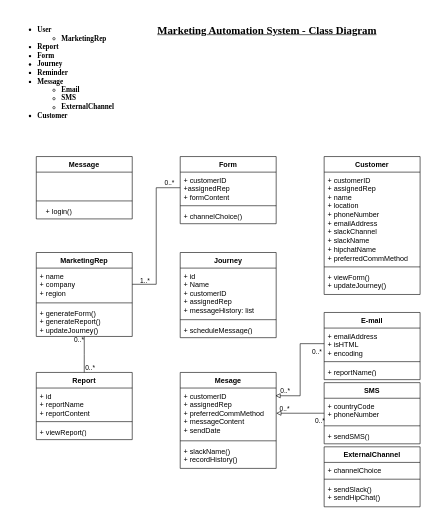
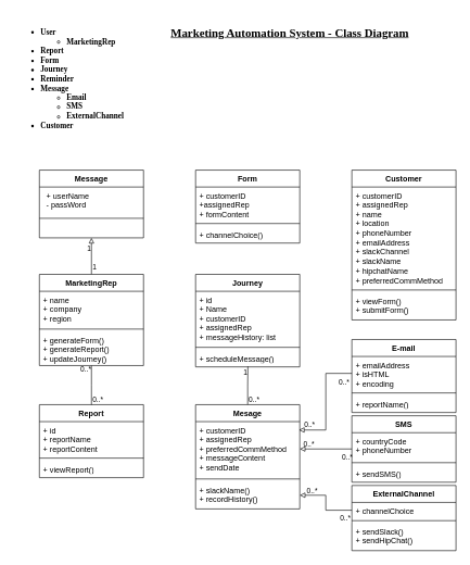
  <mxCell id="0" />
  <mxCell id="1" parent="0" />
  <mxCell id="2" value="&lt;ul&gt;&lt;li&gt;User&lt;/li&gt;&lt;ul&gt;&lt;li&gt;MarketingRep&lt;/li&gt;&lt;/ul&gt;&lt;li&gt;Report&lt;/li&gt;&lt;li&gt;Form&lt;/li&gt;&lt;li&gt;Journey&lt;/li&gt;&lt;li&gt;Reminder&lt;/li&gt;&lt;li&gt;Message&lt;/li&gt;&lt;ul&gt;&lt;li&gt;Email&lt;/li&gt;&lt;li&gt;SMS&lt;/li&gt;&lt;li&gt;ExternalChannel&lt;/li&gt;&lt;/ul&gt;&lt;li&gt;Customer&lt;/li&gt;&lt;/ul&gt;" style="text;html=1;strokeColor=none;fillColor=none;align=left;verticalAlign=middle;whiteSpace=wrap;rounded=0;fontFamily=Coming Soon;fontSource=https%3A%2F%2Ffonts.googleapis.com%2Fcss%3Ffamily%3DComing%2BSoon;fontStyle=1" parent="1" vertex="1"><mxGeometry x="20" y="20" width="200" height="200" as="geometry" /></mxCell>
  <mxCell id="3" value="&lt;h2&gt;&lt;font data-font-src=&quot;https://fonts.googleapis.com/css?family=Coming+Soon&quot; face=&quot;Coming Soon&quot;&gt;&lt;u&gt;Marketing Automation System - Class Diagram&lt;/u&gt;&lt;/font&gt;&lt;/h2&gt;" style="text;html=1;strokeColor=none;fillColor=none;align=center;verticalAlign=middle;whiteSpace=wrap;rounded=0;" parent="1" vertex="1"><mxGeometry x="245" y="35" width="400" height="30" as="geometry" /></mxCell>
  <mxCell id="4" value="Message" style="swimlane;fontStyle=1;align=center;verticalAlign=top;horizontal=1;startSize=26;horizontalStack=0;resizeParent=1;resizeParentMax=0;resizeLast=0;collapsible=1;marginBottom=0;whiteSpace=wrap;html=1;" parent="1" vertex="1"><mxGeometry x="60" y="260" width="160" height="104" as="geometry" /></mxCell>
+ <mxCell id="5" value="+ userName&lt;br&gt;- passWord" style="text;strokeColor=none;fillColor=none;align=left;verticalAlign=top;spacingLeft=4;spacingRight=4;overflow=hidden;rotatable=0;points=[[0,0.5],[1,0.5]];portConstraint=eastwest;whiteSpace=wrap;html=1;" parent="4" vertex="1"><mxGeometry x="5" y="26" width="150" height="44" as="geometry" /></mxCell>
  <mxCell id="6" value="" style="line;strokeWidth=1;fillColor=none;align=left;verticalAlign=middle;spacingTop=-1;spacingLeft=3;spacingRight=3;rotatable=0;labelPosition=right;points=[];portConstraint=eastwest;strokeColor=inherit;" parent="4" vertex="1"><mxGeometry y="70" width="160" height="8" as="geometry" /></mxCell>
- <mxCell id="7" value="+ login()" style="text;strokeColor=none;fillColor=none;align=left;verticalAlign=top;spacingLeft=4;spacingRight=4;overflow=hidden;rotatable=0;points=[[0,0.5],[1,0.5]];portConstraint=eastwest;whiteSpace=wrap;html=1;" parent="4" vertex="1"><mxGeometry x="10" y="78" width="140" height="22" as="geometry" /></mxCell>
  <mxCell id="8" value="Customer" style="swimlane;fontStyle=1;align=center;verticalAlign=top;childLayout=stackLayout;horizontal=1;startSize=26;horizontalStack=0;resizeParent=1;resizeParentMax=0;resizeLast=0;collapsible=1;marginBottom=0;whiteSpace=wrap;html=1;" parent="1" vertex="1"><mxGeometry x="540" y="260" width="160" height="230" as="geometry" /></mxCell>
  <mxCell id="9" value="+ customerID&lt;br&gt;+ assignedRep&lt;br&gt;+ name&lt;br&gt;+ location&lt;br&gt;+ phoneNumber&lt;br&gt;+ emailAddress&lt;br&gt;+ slackChannel&lt;br&gt;+ slackName&lt;br&gt;+ hipchatName&lt;br&gt;+ preferredCommMethod" style="text;strokeColor=none;fillColor=none;align=left;verticalAlign=top;spacingLeft=4;spacingRight=4;overflow=hidden;rotatable=0;points=[[0,0.5],[1,0.5]];portConstraint=eastwest;whiteSpace=wrap;html=1;" parent="8" vertex="1"><mxGeometry y="26" width="160" height="154" as="geometry" /></mxCell>
  <mxCell id="10" value="" style="line;strokeWidth=1;fillColor=none;align=left;verticalAlign=middle;spacingTop=-1;spacingLeft=3;spacingRight=3;rotatable=0;labelPosition=right;points=[];portConstraint=eastwest;strokeColor=inherit;" parent="8" vertex="1"><mxGeometry y="180" width="160" height="8" as="geometry" /></mxCell>
- <mxCell id="11" value="+ viewForm()&lt;br&gt;+ updateJourney()" style="text;strokeColor=none;fillColor=none;align=left;verticalAlign=top;spacingLeft=4;spacingRight=4;overflow=hidden;rotatable=0;points=[[0,0.5],[1,0.5]];portConstraint=eastwest;whiteSpace=wrap;html=1;" parent="8" vertex="1"><mxGeometry y="188" width="160" height="42" as="geometry" /></mxCell>
+ <mxCell id="11" value="+ viewForm()&lt;br&gt;+ submitForm()" style="text;strokeColor=none;fillColor=none;align=left;verticalAlign=top;spacingLeft=4;spacingRight=4;overflow=hidden;rotatable=0;points=[[0,0.5],[1,0.5]];portConstraint=eastwest;whiteSpace=wrap;html=1;" parent="8" vertex="1"><mxGeometry y="188" width="160" height="42" as="geometry" /></mxCell>
+ <mxCell id="12" style="edgeStyle=orthogonalEdgeStyle;rounded=0;orthogonalLoop=1;jettySize=auto;html=1;exitX=0.5;exitY=0;exitDx=0;exitDy=0;entryX=0.502;entryY=0.974;entryDx=0;entryDy=0;entryPerimeter=0;endArrow=none;endFill=0;" parent="1" source="15" target="43" edge="1"><mxGeometry relative="1" as="geometry" /></mxCell>
+ <mxCell id="13" value="1" style="edgeLabel;html=1;align=right;verticalAlign=middle;resizable=0;points=[];labelPosition=left;verticalLabelPosition=middle;labelBackgroundColor=none;" parent="12" vertex="1" connectable="0"><mxGeometry x="0.649" relative="1" as="geometry"><mxPoint y="-1" as="offset" /></mxGeometry></mxCell>
+ <mxCell id="14" value="0..*" style="edgeLabel;html=1;align=left;verticalAlign=middle;resizable=0;points=[];labelPosition=right;verticalLabelPosition=middle;labelBackgroundColor=none;" parent="12" vertex="1" connectable="0"><mxGeometry x="-0.706" relative="1" as="geometry"><mxPoint as="offset" /></mxGeometry></mxCell>
  <mxCell id="15" value="Mesage" style="swimlane;fontStyle=1;align=center;verticalAlign=top;childLayout=stackLayout;horizontal=1;startSize=26;horizontalStack=0;resizeParent=1;resizeParentMax=0;resizeLast=0;collapsible=1;marginBottom=0;whiteSpace=wrap;html=1;" parent="1" vertex="1"><mxGeometry x="300" y="620" width="160" height="160" as="geometry" /></mxCell>
  <mxCell id="16" value="+ customerID&lt;br&gt;+ assignedRep&lt;br&gt;+ preferredCommMethod&lt;br&gt;+ messageContent&lt;br&gt;+ sendDate" style="text;strokeColor=none;fillColor=none;align=left;verticalAlign=top;spacingLeft=4;spacingRight=4;overflow=hidden;rotatable=0;points=[[0,0.5],[1,0.5]];portConstraint=eastwest;whiteSpace=wrap;html=1;" parent="15" vertex="1"><mxGeometry y="26" width="160" height="84" as="geometry" /></mxCell>
  <mxCell id="17" value="" style="line;strokeWidth=1;fillColor=none;align=left;verticalAlign=middle;spacingTop=-1;spacingLeft=3;spacingRight=3;rotatable=0;labelPosition=right;points=[];portConstraint=eastwest;strokeColor=inherit;" parent="15" vertex="1"><mxGeometry y="110" width="160" height="8" as="geometry" /></mxCell>
  <mxCell id="18" value="+ slackName()&lt;br&gt;+ recordHistory()" style="text;strokeColor=none;fillColor=none;align=left;verticalAlign=top;spacingLeft=4;spacingRight=4;overflow=hidden;rotatable=0;points=[[0,0.5],[1,0.5]];portConstraint=eastwest;whiteSpace=wrap;html=1;" parent="15" vertex="1"><mxGeometry y="118" width="160" height="42" as="geometry" /></mxCell>
+ <mxCell id="19" value="" style="edgeStyle=orthogonalEdgeStyle;rounded=0;orthogonalLoop=1;jettySize=auto;html=1;exitX=0.5;exitY=0;exitDx=0;exitDy=0;endArrow=block;endFill=0;entryX=0.5;entryY=1;entryDx=0;entryDy=0;" parent="1" source="22" target="4" edge="1"><mxGeometry relative="1" as="geometry"><mxPoint x="200" y="390" as="targetPoint" /></mxGeometry></mxCell>
+ <mxCell id="20" value="1" style="edgeLabel;html=1;align=left;verticalAlign=middle;resizable=0;points=[];labelPosition=right;verticalLabelPosition=middle;labelBackgroundColor=none;" parent="19" vertex="1" connectable="0"><mxGeometry x="-0.575" relative="1" as="geometry"><mxPoint as="offset" /></mxGeometry></mxCell>
+ <mxCell id="21" value="1" style="edgeLabel;html=1;align=right;verticalAlign=middle;resizable=0;points=[];labelPosition=left;verticalLabelPosition=middle;labelBackgroundColor=none;" parent="19" vertex="1" connectable="0"><mxGeometry x="0.471" relative="1" as="geometry"><mxPoint as="offset" /></mxGeometry></mxCell>
  <mxCell id="22" value="MarketingRep" style="swimlane;fontStyle=1;align=center;verticalAlign=top;childLayout=stackLayout;horizontal=1;startSize=26;horizontalStack=0;resizeParent=1;resizeParentMax=0;resizeLast=0;collapsible=1;marginBottom=0;whiteSpace=wrap;html=1;" parent="1" vertex="1"><mxGeometry x="60" y="420" width="160" height="140" as="geometry" /></mxCell>
  <mxCell id="23" value="+ name&lt;br&gt;+ company&lt;br&gt;+ region" style="text;strokeColor=none;fillColor=none;align=left;verticalAlign=top;spacingLeft=4;spacingRight=4;overflow=hidden;rotatable=0;points=[[0,0.5],[1,0.5]];portConstraint=eastwest;whiteSpace=wrap;html=1;" parent="22" vertex="1"><mxGeometry y="26" width="160" height="54" as="geometry" /></mxCell>
  <mxCell id="24" value="" style="line;strokeWidth=1;fillColor=none;align=left;verticalAlign=middle;spacingTop=-1;spacingLeft=3;spacingRight=3;rotatable=0;labelPosition=right;points=[];portConstraint=eastwest;strokeColor=inherit;" parent="22" vertex="1"><mxGeometry y="80" width="160" height="8" as="geometry" /></mxCell>
  <mxCell id="25" value="+ generateForm()&lt;br&gt;+ generateReport()&lt;br&gt;+ updateJourney()" style="text;strokeColor=none;fillColor=none;align=left;verticalAlign=top;spacingLeft=4;spacingRight=4;overflow=hidden;rotatable=0;points=[[0,0.5],[1,0.5]];portConstraint=eastwest;whiteSpace=wrap;html=1;" parent="22" vertex="1"><mxGeometry y="88" width="160" height="52" as="geometry" /></mxCell>
  <mxCell id="26" value="Report" style="swimlane;fontStyle=1;align=center;verticalAlign=top;childLayout=stackLayout;horizontal=1;startSize=26;horizontalStack=0;resizeParent=1;resizeParentMax=0;resizeLast=0;collapsible=1;marginBottom=0;whiteSpace=wrap;html=1;" parent="1" vertex="1"><mxGeometry x="60" y="620" width="160" height="112" as="geometry" /></mxCell>
  <mxCell id="27" value="+ id&lt;br&gt;+ reportName&lt;br&gt;+ reportContent" style="text;strokeColor=none;fillColor=none;align=left;verticalAlign=top;spacingLeft=4;spacingRight=4;overflow=hidden;rotatable=0;points=[[0,0.5],[1,0.5]];portConstraint=eastwest;whiteSpace=wrap;html=1;" parent="26" vertex="1"><mxGeometry y="26" width="160" height="52" as="geometry" /></mxCell>
  <mxCell id="28" value="" style="line;strokeWidth=1;fillColor=none;align=left;verticalAlign=middle;spacingTop=-1;spacingLeft=3;spacingRight=3;rotatable=0;labelPosition=right;points=[];portConstraint=eastwest;strokeColor=inherit;" parent="26" vertex="1"><mxGeometry y="78" width="160" height="8" as="geometry" /></mxCell>
  <mxCell id="29" value="+ viewReport()" style="text;strokeColor=none;fillColor=none;align=left;verticalAlign=top;spacingLeft=4;spacingRight=4;overflow=hidden;rotatable=0;points=[[0,0.5],[1,0.5]];portConstraint=eastwest;whiteSpace=wrap;html=1;" parent="26" vertex="1"><mxGeometry y="86" width="160" height="26" as="geometry" /></mxCell>
  <mxCell id="30" value="" style="endArrow=none;html=1;edgeStyle=orthogonalEdgeStyle;rounded=0;exitX=0.5;exitY=0;exitDx=0;exitDy=0;" parent="1" source="26" edge="1"><mxGeometry relative="1" as="geometry"><mxPoint x="310" y="550" as="sourcePoint" /><mxPoint x="140" y="560" as="targetPoint" /></mxGeometry></mxCell>
  <mxCell id="31" value="0..*" style="edgeLabel;resizable=0;html=1;align=left;verticalAlign=bottom;labelBackgroundColor=none;" parent="30" connectable="0" vertex="1"><mxGeometry x="-1" relative="1" as="geometry" /></mxCell>
  <mxCell id="32" value="0..*" style="edgeLabel;resizable=0;html=1;align=right;verticalAlign=bottom;labelBackgroundColor=none;" parent="30" connectable="0" vertex="1"><mxGeometry x="1" relative="1" as="geometry"><mxPoint y="14" as="offset" /></mxGeometry></mxCell>
  <mxCell id="33" value="Form" style="swimlane;fontStyle=1;align=center;verticalAlign=top;childLayout=stackLayout;horizontal=1;startSize=26;horizontalStack=0;resizeParent=1;resizeParentMax=0;resizeLast=0;collapsible=1;marginBottom=0;whiteSpace=wrap;html=1;" parent="1" vertex="1"><mxGeometry x="300" y="260" width="160" height="112" as="geometry" /></mxCell>
  <mxCell id="34" value="+ customerID&lt;br&gt;+assignedRep&lt;br&gt;+ formContent" style="text;strokeColor=none;fillColor=none;align=left;verticalAlign=top;spacingLeft=4;spacingRight=4;overflow=hidden;rotatable=0;points=[[0,0.5],[1,0.5]];portConstraint=eastwest;whiteSpace=wrap;html=1;" parent="33" vertex="1"><mxGeometry y="26" width="160" height="52" as="geometry" /></mxCell>
  <mxCell id="35" value="" style="line;strokeWidth=1;fillColor=none;align=left;verticalAlign=middle;spacingTop=-1;spacingLeft=3;spacingRight=3;rotatable=0;labelPosition=right;points=[];portConstraint=eastwest;strokeColor=inherit;" parent="33" vertex="1"><mxGeometry y="78" width="160" height="8" as="geometry" /></mxCell>
  <mxCell id="36" value="+ channelChoice()" style="text;strokeColor=none;fillColor=none;align=left;verticalAlign=top;spacingLeft=4;spacingRight=4;overflow=hidden;rotatable=0;points=[[0,0.5],[1,0.5]];portConstraint=eastwest;whiteSpace=wrap;html=1;" parent="33" vertex="1"><mxGeometry y="86" width="160" height="26" as="geometry" /></mxCell>
- <mxCell id="37" style="edgeStyle=orthogonalEdgeStyle;rounded=0;orthogonalLoop=1;jettySize=auto;html=1;exitX=1;exitY=0.5;exitDx=0;exitDy=0;entryX=0;entryY=0.5;entryDx=0;entryDy=0;endArrow=none;endFill=0;" parent="1" source="23" target="34" edge="1"><mxGeometry relative="1" as="geometry" /></mxCell>
- <mxCell id="38" value="1..*" style="edgeLabel;html=1;align=center;verticalAlign=bottom;resizable=0;points=[];labelPosition=center;verticalLabelPosition=top;labelBackgroundColor=none;" parent="37" vertex="1" connectable="0"><mxGeometry x="-0.831" y="2" relative="1" as="geometry"><mxPoint y="4" as="offset" /></mxGeometry></mxCell>
- <mxCell id="39" value="0..*" style="edgeLabel;html=1;align=center;verticalAlign=bottom;resizable=0;points=[];labelPosition=center;verticalLabelPosition=top;labelBackgroundColor=none;" parent="37" vertex="1" connectable="0"><mxGeometry x="0.924" relative="1" as="geometry"><mxPoint x="-10" as="offset" /></mxGeometry></mxCell>
  <mxCell id="40" value="Journey" style="swimlane;fontStyle=1;align=center;verticalAlign=top;childLayout=stackLayout;horizontal=1;startSize=26;horizontalStack=0;resizeParent=1;resizeParentMax=0;resizeLast=0;collapsible=1;marginBottom=0;whiteSpace=wrap;html=1;" parent="1" vertex="1"><mxGeometry x="300" y="420" width="160" height="142" as="geometry" /></mxCell>
  <mxCell id="41" value="+ id&lt;br&gt;+ Name&lt;br&gt;+ customerID&lt;br&gt;+ assignedRep&lt;br&gt;+ messageHistory: list" style="text;strokeColor=none;fillColor=none;align=left;verticalAlign=top;spacingLeft=4;spacingRight=4;overflow=hidden;rotatable=0;points=[[0,0.5],[1,0.5]];portConstraint=eastwest;whiteSpace=wrap;html=1;" parent="40" vertex="1"><mxGeometry y="26" width="160" height="82" as="geometry" /></mxCell>
  <mxCell id="42" value="" style="line;strokeWidth=1;fillColor=none;align=left;verticalAlign=middle;spacingTop=-1;spacingLeft=3;spacingRight=3;rotatable=0;labelPosition=right;points=[];portConstraint=eastwest;strokeColor=inherit;" parent="40" vertex="1"><mxGeometry y="108" width="160" height="8" as="geometry" /></mxCell>
  <mxCell id="43" value="+ scheduleMessage()" style="text;strokeColor=none;fillColor=none;align=left;verticalAlign=top;spacingLeft=4;spacingRight=4;overflow=hidden;rotatable=0;points=[[0,0.5],[1,0.5]];portConstraint=eastwest;whiteSpace=wrap;html=1;" parent="40" vertex="1"><mxGeometry y="116" width="160" height="26" as="geometry" /></mxCell>
  <mxCell id="44" value="SMS" style="swimlane;fontStyle=1;align=center;verticalAlign=top;childLayout=stackLayout;horizontal=1;startSize=26;horizontalStack=0;resizeParent=1;resizeParentMax=0;resizeLast=0;collapsible=1;marginBottom=0;whiteSpace=wrap;html=1;" parent="1" vertex="1"><mxGeometry x="540" y="637" width="160" height="102" as="geometry" /></mxCell>
  <mxCell id="45" value="+ countryCode&lt;br&gt;+ phoneNumber" style="text;strokeColor=none;fillColor=none;align=left;verticalAlign=top;spacingLeft=4;spacingRight=4;overflow=hidden;rotatable=0;points=[[0,0.5],[1,0.5]];portConstraint=eastwest;whiteSpace=wrap;html=1;" parent="44" vertex="1"><mxGeometry y="26" width="160" height="42" as="geometry" /></mxCell>
  <mxCell id="46" value="" style="line;strokeWidth=1;fillColor=none;align=left;verticalAlign=middle;spacingTop=-1;spacingLeft=3;spacingRight=3;rotatable=0;labelPosition=right;points=[];portConstraint=eastwest;strokeColor=inherit;" parent="44" vertex="1"><mxGeometry y="68" width="160" height="8" as="geometry" /></mxCell>
  <mxCell id="47" value="+ sendSMS()" style="text;strokeColor=none;fillColor=none;align=left;verticalAlign=top;spacingLeft=4;spacingRight=4;overflow=hidden;rotatable=0;points=[[0,0.5],[1,0.5]];portConstraint=eastwest;whiteSpace=wrap;html=1;" parent="44" vertex="1"><mxGeometry y="76" width="160" height="26" as="geometry" /></mxCell>
  <mxCell id="48" value="" style="edgeStyle=orthogonalEdgeStyle;rounded=0;orthogonalLoop=1;jettySize=auto;html=1;exitX=1;exitY=0.5;exitDx=0;exitDy=0;entryX=0;entryY=0.5;entryDx=0;entryDy=0;endArrow=none;endFill=0;startArrow=block;startFill=0;" parent="1" source="16" target="44" edge="1"><mxGeometry relative="1" as="geometry" /></mxCell>
  <mxCell id="49" value="0..*" style="edgeLabel;html=1;align=center;verticalAlign=bottom;resizable=0;points=[];labelPosition=center;verticalLabelPosition=top;labelBackgroundColor=none;" parent="48" vertex="1" connectable="0"><mxGeometry x="-0.679" relative="1" as="geometry"><mxPoint as="offset" /></mxGeometry></mxCell>
  <mxCell id="50" value="0..*" style="edgeLabel;html=1;align=center;verticalAlign=top;resizable=0;points=[];labelBackgroundColor=none;labelPosition=center;verticalLabelPosition=bottom;" parent="48" vertex="1" connectable="0"><mxGeometry x="0.8" relative="1" as="geometry"><mxPoint as="offset" /></mxGeometry></mxCell>
  <mxCell id="51" value="E-mail" style="swimlane;fontStyle=1;align=center;verticalAlign=top;childLayout=stackLayout;horizontal=1;startSize=26;horizontalStack=0;resizeParent=1;resizeParentMax=0;resizeLast=0;collapsible=1;marginBottom=0;whiteSpace=wrap;html=1;" parent="1" vertex="1"><mxGeometry x="540" y="520" width="160" height="112" as="geometry" /></mxCell>
  <mxCell id="52" value="+ emailAddress&lt;br&gt;+ isHTML&lt;br&gt;+ encoding" style="text;strokeColor=none;fillColor=none;align=left;verticalAlign=top;spacingLeft=4;spacingRight=4;overflow=hidden;rotatable=0;points=[[0,0.5],[1,0.5]];portConstraint=eastwest;whiteSpace=wrap;html=1;" parent="51" vertex="1"><mxGeometry y="26" width="160" height="52" as="geometry" /></mxCell>
  <mxCell id="53" value="" style="line;strokeWidth=1;fillColor=none;align=left;verticalAlign=middle;spacingTop=-1;spacingLeft=3;spacingRight=3;rotatable=0;labelPosition=right;points=[];portConstraint=eastwest;strokeColor=inherit;" parent="51" vertex="1"><mxGeometry y="78" width="160" height="8" as="geometry" /></mxCell>
  <mxCell id="54" value="+ reportName()" style="text;strokeColor=none;fillColor=none;align=left;verticalAlign=top;spacingLeft=4;spacingRight=4;overflow=hidden;rotatable=0;points=[[0,0.5],[1,0.5]];portConstraint=eastwest;whiteSpace=wrap;html=1;" parent="51" vertex="1"><mxGeometry y="86" width="160" height="26" as="geometry" /></mxCell>
  <mxCell id="55" value="ExternalChannel" style="swimlane;fontStyle=1;align=center;verticalAlign=top;childLayout=stackLayout;horizontal=1;startSize=26;horizontalStack=0;resizeParent=1;resizeParentMax=0;resizeLast=0;collapsible=1;marginBottom=0;whiteSpace=wrap;html=1;" parent="1" vertex="1"><mxGeometry x="540" y="744" width="160" height="100" as="geometry" /></mxCell>
  <mxCell id="56" value="+ channelChoice" style="text;strokeColor=none;fillColor=none;align=left;verticalAlign=top;spacingLeft=4;spacingRight=4;overflow=hidden;rotatable=0;points=[[0,0.5],[1,0.5]];portConstraint=eastwest;whiteSpace=wrap;html=1;" parent="55" vertex="1"><mxGeometry y="26" width="160" height="24" as="geometry" /></mxCell>
  <mxCell id="57" value="" style="line;strokeWidth=1;fillColor=none;align=left;verticalAlign=middle;spacingTop=-1;spacingLeft=3;spacingRight=3;rotatable=0;labelPosition=right;points=[];portConstraint=eastwest;strokeColor=inherit;" parent="55" vertex="1"><mxGeometry y="50" width="160" height="8" as="geometry" /></mxCell>
  <mxCell id="58" value="+ sendSlack()&lt;br&gt;+ sendHipChat()" style="text;strokeColor=none;fillColor=none;align=left;verticalAlign=top;spacingLeft=4;spacingRight=4;overflow=hidden;rotatable=0;points=[[0,0.5],[1,0.5]];portConstraint=eastwest;whiteSpace=wrap;html=1;" parent="55" vertex="1"><mxGeometry y="58" width="160" height="42" as="geometry" /></mxCell>
+ <mxCell id="59" style="edgeStyle=orthogonalEdgeStyle;rounded=0;orthogonalLoop=1;jettySize=auto;html=1;exitX=0;exitY=0.5;exitDx=0;exitDy=0;entryX=1;entryY=0.5;entryDx=0;entryDy=0;endArrow=block;endFill=0;startArrow=none;startFill=0;" parent="1" source="56" target="18" edge="1"><mxGeometry relative="1" as="geometry" /></mxCell>
+ <mxCell id="60" value="0..*" style="edgeLabel;html=1;align=center;verticalAlign=bottom;resizable=0;points=[];labelBackgroundColor=none;labelPosition=center;verticalLabelPosition=top;" parent="59" vertex="1" connectable="0"><mxGeometry x="0.654" y="1" relative="1" as="geometry"><mxPoint as="offset" /></mxGeometry></mxCell>
+ <mxCell id="61" value="0..*" style="edgeLabel;html=1;align=center;verticalAlign=top;resizable=0;points=[];labelPosition=center;verticalLabelPosition=bottom;" parent="59" vertex="1" connectable="0"><mxGeometry x="-0.78" relative="1" as="geometry"><mxPoint as="offset" /></mxGeometry></mxCell>
  <mxCell id="62" style="edgeStyle=orthogonalEdgeStyle;rounded=0;orthogonalLoop=1;jettySize=auto;html=1;exitX=0;exitY=0.5;exitDx=0;exitDy=0;entryX=0.992;entryY=0.153;entryDx=0;entryDy=0;entryPerimeter=0;endArrow=block;endFill=0;startArrow=none;startFill=0;" parent="1" source="52" target="16" edge="1"><mxGeometry relative="1" as="geometry" /></mxCell>
  <mxCell id="63" value="0..*" style="edgeLabel;html=1;align=center;verticalAlign=bottom;resizable=0;points=[];labelBackgroundColor=none;labelPosition=center;verticalLabelPosition=top;" parent="62" vertex="1" connectable="0"><mxGeometry x="0.802" relative="1" as="geometry"><mxPoint as="offset" /></mxGeometry></mxCell>
  <mxCell id="64" value="0..*" style="edgeLabel;html=1;align=center;verticalAlign=top;resizable=0;points=[];labelBackgroundColor=none;labelPosition=center;verticalLabelPosition=bottom;" parent="62" vertex="1" connectable="0"><mxGeometry x="-0.845" relative="1" as="geometry"><mxPoint as="offset" /></mxGeometry></mxCell>
